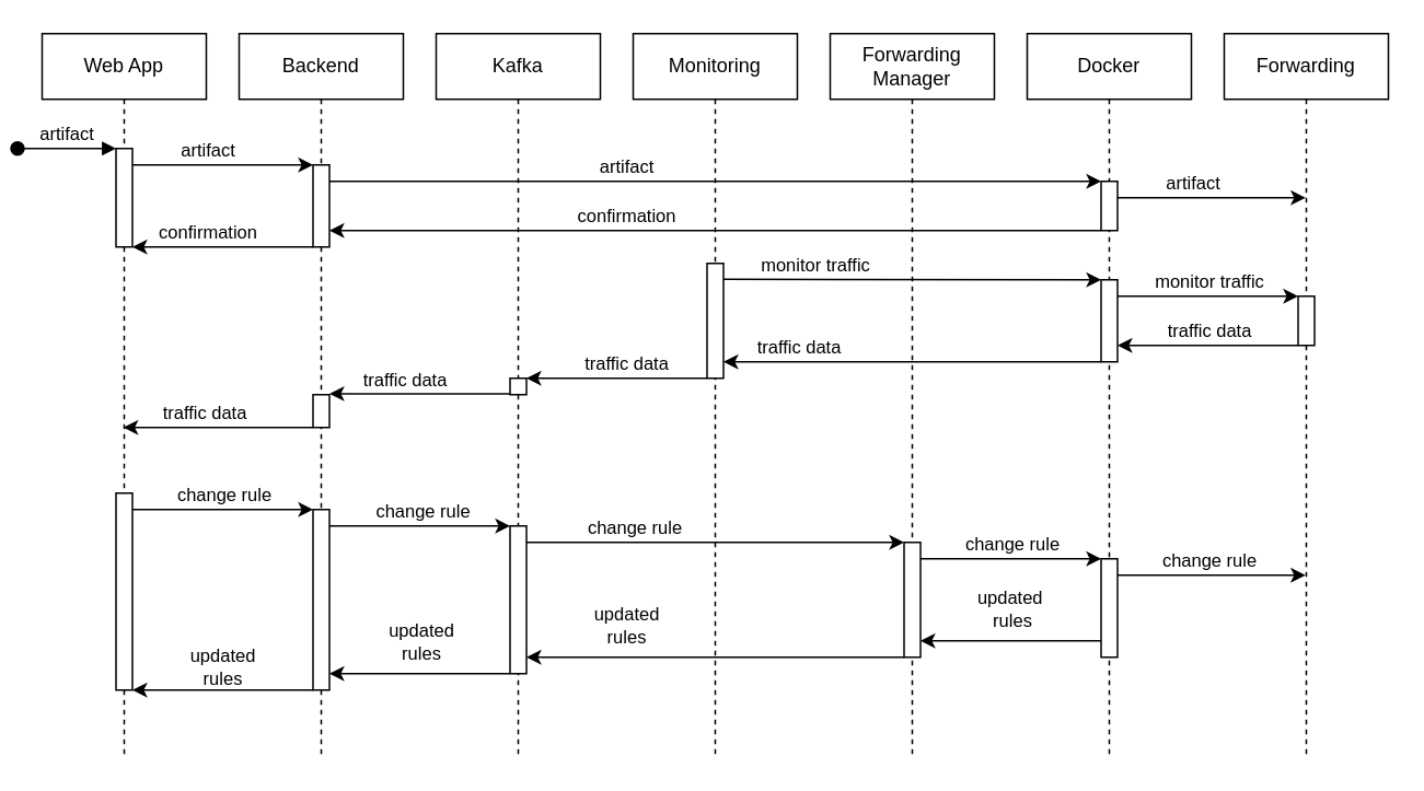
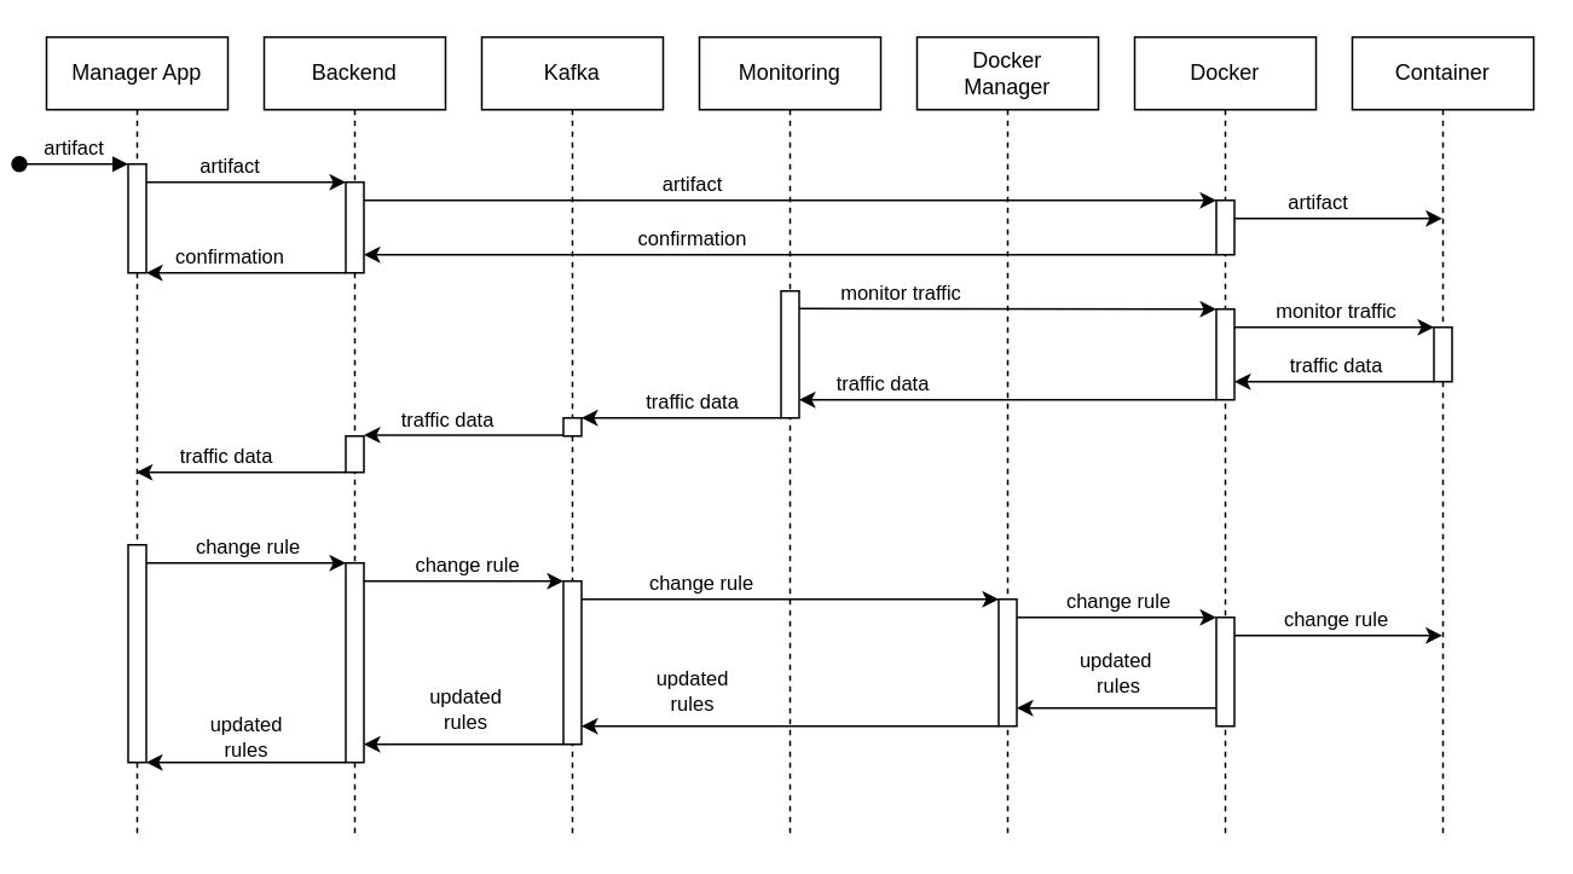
  <mxCell id="0" />
  <mxCell id="1" parent="0" />
- <mxCell id="2" value="Web App" style="shape=umlLifeline;perimeter=lifelinePerimeter;whiteSpace=wrap;html=1;container=0;dropTarget=0;collapsible=0;recursiveResize=0;outlineConnect=0;portConstraint=eastwest;newEdgeStyle={&quot;edgeStyle&quot;:&quot;elbowEdgeStyle&quot;,&quot;elbow&quot;:&quot;vertical&quot;,&quot;curved&quot;:0,&quot;rounded&quot;:0};" parent="1" vertex="1"><mxGeometry x="20" y="20" width="100" height="440" as="geometry" /></mxCell>
+ <mxCell id="2" value="Manager App" style="shape=umlLifeline;perimeter=lifelinePerimeter;whiteSpace=wrap;html=1;container=0;dropTarget=0;collapsible=0;recursiveResize=0;outlineConnect=0;portConstraint=eastwest;newEdgeStyle={&quot;edgeStyle&quot;:&quot;elbowEdgeStyle&quot;,&quot;elbow&quot;:&quot;vertical&quot;,&quot;curved&quot;:0,&quot;rounded&quot;:0};" parent="1" vertex="1"><mxGeometry x="20" y="20" width="100" height="440" as="geometry" /></mxCell>
  <mxCell id="3" value="" style="html=1;points=[];perimeter=orthogonalPerimeter;outlineConnect=0;targetShapes=umlLifeline;portConstraint=eastwest;newEdgeStyle={&quot;edgeStyle&quot;:&quot;elbowEdgeStyle&quot;,&quot;elbow&quot;:&quot;vertical&quot;,&quot;curved&quot;:0,&quot;rounded&quot;:0};" parent="2" vertex="1"><mxGeometry x="45" y="70" width="10" height="60" as="geometry" /></mxCell>
  <mxCell id="4" value="artifact" style="html=1;verticalAlign=bottom;startArrow=oval;endArrow=block;startSize=8;edgeStyle=elbowEdgeStyle;elbow=vertical;curved=0;rounded=0;" parent="2" target="3" edge="1"><mxGeometry relative="1" as="geometry"><mxPoint x="-15" y="70" as="sourcePoint" /></mxGeometry></mxCell>
  <mxCell id="5" value="" style="html=1;points=[];perimeter=orthogonalPerimeter;outlineConnect=0;targetShapes=umlLifeline;portConstraint=eastwest;newEdgeStyle={&quot;edgeStyle&quot;:&quot;elbowEdgeStyle&quot;,&quot;elbow&quot;:&quot;vertical&quot;,&quot;curved&quot;:0,&quot;rounded&quot;:0};" vertex="1" parent="2"><mxGeometry x="45" y="280" width="10" height="120" as="geometry" /></mxCell>
  <mxCell id="6" value="Backend" style="shape=umlLifeline;perimeter=lifelinePerimeter;whiteSpace=wrap;html=1;container=0;dropTarget=0;collapsible=0;recursiveResize=0;outlineConnect=0;portConstraint=eastwest;newEdgeStyle={&quot;edgeStyle&quot;:&quot;elbowEdgeStyle&quot;,&quot;elbow&quot;:&quot;vertical&quot;,&quot;curved&quot;:0,&quot;rounded&quot;:0};" parent="1" vertex="1"><mxGeometry x="140" y="20" width="100" height="440" as="geometry" /></mxCell>
  <mxCell id="7" value="" style="html=1;points=[];perimeter=orthogonalPerimeter;outlineConnect=0;targetShapes=umlLifeline;portConstraint=eastwest;newEdgeStyle={&quot;edgeStyle&quot;:&quot;elbowEdgeStyle&quot;,&quot;elbow&quot;:&quot;vertical&quot;,&quot;curved&quot;:0,&quot;rounded&quot;:0};" parent="6" vertex="1"><mxGeometry x="45" y="80" width="10" height="50" as="geometry" /></mxCell>
  <mxCell id="8" value="" style="html=1;points=[];perimeter=orthogonalPerimeter;outlineConnect=0;targetShapes=umlLifeline;portConstraint=eastwest;newEdgeStyle={&quot;edgeStyle&quot;:&quot;elbowEdgeStyle&quot;,&quot;elbow&quot;:&quot;vertical&quot;,&quot;curved&quot;:0,&quot;rounded&quot;:0};" vertex="1" parent="6"><mxGeometry x="45" y="220" width="10" height="20" as="geometry" /></mxCell>
  <mxCell id="9" value="" style="html=1;points=[];perimeter=orthogonalPerimeter;outlineConnect=0;targetShapes=umlLifeline;portConstraint=eastwest;newEdgeStyle={&quot;edgeStyle&quot;:&quot;elbowEdgeStyle&quot;,&quot;elbow&quot;:&quot;vertical&quot;,&quot;curved&quot;:0,&quot;rounded&quot;:0};" vertex="1" parent="6"><mxGeometry x="45" y="290" width="10" height="110" as="geometry" /></mxCell>
  <mxCell id="10" value="Docker" style="shape=umlLifeline;perimeter=lifelinePerimeter;whiteSpace=wrap;html=1;container=0;dropTarget=0;collapsible=0;recursiveResize=0;outlineConnect=0;portConstraint=eastwest;newEdgeStyle={&quot;edgeStyle&quot;:&quot;elbowEdgeStyle&quot;,&quot;elbow&quot;:&quot;vertical&quot;,&quot;curved&quot;:0,&quot;rounded&quot;:0};" vertex="1" parent="1"><mxGeometry x="620" y="20" width="100" height="440" as="geometry" /></mxCell>
  <mxCell id="11" value="" style="html=1;points=[];perimeter=orthogonalPerimeter;outlineConnect=0;targetShapes=umlLifeline;portConstraint=eastwest;newEdgeStyle={&quot;edgeStyle&quot;:&quot;elbowEdgeStyle&quot;,&quot;elbow&quot;:&quot;vertical&quot;,&quot;curved&quot;:0,&quot;rounded&quot;:0};" vertex="1" parent="10"><mxGeometry x="45" y="90" width="10" height="30" as="geometry" /></mxCell>
  <mxCell id="12" value="" style="html=1;points=[];perimeter=orthogonalPerimeter;outlineConnect=0;targetShapes=umlLifeline;portConstraint=eastwest;newEdgeStyle={&quot;edgeStyle&quot;:&quot;elbowEdgeStyle&quot;,&quot;elbow&quot;:&quot;vertical&quot;,&quot;curved&quot;:0,&quot;rounded&quot;:0};" vertex="1" parent="10"><mxGeometry x="45" y="150" width="10" height="50" as="geometry" /></mxCell>
  <mxCell id="13" value="" style="html=1;points=[];perimeter=orthogonalPerimeter;outlineConnect=0;targetShapes=umlLifeline;portConstraint=eastwest;newEdgeStyle={&quot;edgeStyle&quot;:&quot;elbowEdgeStyle&quot;,&quot;elbow&quot;:&quot;vertical&quot;,&quot;curved&quot;:0,&quot;rounded&quot;:0};" vertex="1" parent="10"><mxGeometry x="45" y="320" width="10" height="60" as="geometry" /></mxCell>
  <mxCell id="14" value="Monitoring" style="shape=umlLifeline;perimeter=lifelinePerimeter;whiteSpace=wrap;html=1;container=0;dropTarget=0;collapsible=0;recursiveResize=0;outlineConnect=0;portConstraint=eastwest;newEdgeStyle={&quot;edgeStyle&quot;:&quot;elbowEdgeStyle&quot;,&quot;elbow&quot;:&quot;vertical&quot;,&quot;curved&quot;:0,&quot;rounded&quot;:0};" vertex="1" parent="1"><mxGeometry x="380" y="20" width="100" height="440" as="geometry" /></mxCell>
  <mxCell id="15" value="" style="html=1;points=[];perimeter=orthogonalPerimeter;outlineConnect=0;targetShapes=umlLifeline;portConstraint=eastwest;newEdgeStyle={&quot;edgeStyle&quot;:&quot;elbowEdgeStyle&quot;,&quot;elbow&quot;:&quot;vertical&quot;,&quot;curved&quot;:0,&quot;rounded&quot;:0};" vertex="1" parent="14"><mxGeometry x="45" y="140" width="10" height="70" as="geometry" /></mxCell>
- <mxCell id="16" value="Forwarding&lt;br&gt;Manager" style="shape=umlLifeline;perimeter=lifelinePerimeter;whiteSpace=wrap;html=1;container=0;dropTarget=0;collapsible=0;recursiveResize=0;outlineConnect=0;portConstraint=eastwest;newEdgeStyle={&quot;edgeStyle&quot;:&quot;elbowEdgeStyle&quot;,&quot;elbow&quot;:&quot;vertical&quot;,&quot;curved&quot;:0,&quot;rounded&quot;:0};" vertex="1" parent="1"><mxGeometry x="500" y="20" width="100" height="440" as="geometry" /></mxCell>
+ <mxCell id="16" value="Docker&lt;br&gt;Manager" style="shape=umlLifeline;perimeter=lifelinePerimeter;whiteSpace=wrap;html=1;container=0;dropTarget=0;collapsible=0;recursiveResize=0;outlineConnect=0;portConstraint=eastwest;newEdgeStyle={&quot;edgeStyle&quot;:&quot;elbowEdgeStyle&quot;,&quot;elbow&quot;:&quot;vertical&quot;,&quot;curved&quot;:0,&quot;rounded&quot;:0};" vertex="1" parent="1"><mxGeometry x="500" y="20" width="100" height="440" as="geometry" /></mxCell>
  <mxCell id="17" value="" style="html=1;points=[];perimeter=orthogonalPerimeter;outlineConnect=0;targetShapes=umlLifeline;portConstraint=eastwest;newEdgeStyle={&quot;edgeStyle&quot;:&quot;elbowEdgeStyle&quot;,&quot;elbow&quot;:&quot;vertical&quot;,&quot;curved&quot;:0,&quot;rounded&quot;:0};" vertex="1" parent="16"><mxGeometry x="45" y="310" width="10" height="70" as="geometry" /></mxCell>
- <mxCell id="18" value="Forwarding" style="shape=umlLifeline;perimeter=lifelinePerimeter;whiteSpace=wrap;html=1;container=0;dropTarget=0;collapsible=0;recursiveResize=0;outlineConnect=0;portConstraint=eastwest;newEdgeStyle={&quot;edgeStyle&quot;:&quot;elbowEdgeStyle&quot;,&quot;elbow&quot;:&quot;vertical&quot;,&quot;curved&quot;:0,&quot;rounded&quot;:0};" vertex="1" parent="1"><mxGeometry x="740" y="20" width="100" height="440" as="geometry" /></mxCell>
+ <mxCell id="18" value="Container" style="shape=umlLifeline;perimeter=lifelinePerimeter;whiteSpace=wrap;html=1;container=0;dropTarget=0;collapsible=0;recursiveResize=0;outlineConnect=0;portConstraint=eastwest;newEdgeStyle={&quot;edgeStyle&quot;:&quot;elbowEdgeStyle&quot;,&quot;elbow&quot;:&quot;vertical&quot;,&quot;curved&quot;:0,&quot;rounded&quot;:0};" vertex="1" parent="1"><mxGeometry x="740" y="20" width="100" height="440" as="geometry" /></mxCell>
  <mxCell id="19" value="" style="html=1;points=[];perimeter=orthogonalPerimeter;outlineConnect=0;targetShapes=umlLifeline;portConstraint=eastwest;newEdgeStyle={&quot;edgeStyle&quot;:&quot;elbowEdgeStyle&quot;,&quot;elbow&quot;:&quot;vertical&quot;,&quot;curved&quot;:0,&quot;rounded&quot;:0};" vertex="1" parent="18"><mxGeometry x="45" y="160" width="10" height="30" as="geometry" /></mxCell>
  <mxCell id="20" style="edgeStyle=elbowEdgeStyle;rounded=0;orthogonalLoop=1;jettySize=auto;html=1;elbow=vertical;curved=0;" edge="1" parent="1" source="3" target="7"><mxGeometry relative="1" as="geometry"><Array as="points"><mxPoint x="150" y="100" /></Array></mxGeometry></mxCell>
  <mxCell id="21" value="artifact" style="edgeLabel;html=1;align=center;verticalAlign=middle;resizable=0;points=[];" vertex="1" connectable="0" parent="20"><mxGeometry x="0.073" relative="1" as="geometry"><mxPoint x="-14" y="-10" as="offset" /></mxGeometry></mxCell>
  <mxCell id="22" value="" style="edgeStyle=elbowEdgeStyle;rounded=0;orthogonalLoop=1;jettySize=auto;html=1;elbow=vertical;curved=0;" edge="1" parent="1" source="7" target="11"><mxGeometry relative="1" as="geometry"><Array as="points"><mxPoint x="470" y="110" /></Array></mxGeometry></mxCell>
  <mxCell id="23" value="artifact" style="edgeLabel;html=1;align=center;verticalAlign=middle;resizable=0;points=[];" vertex="1" connectable="0" parent="22"><mxGeometry x="0.039" relative="1" as="geometry"><mxPoint x="-64" y="-10" as="offset" /></mxGeometry></mxCell>
  <mxCell id="24" value="" style="edgeStyle=elbowEdgeStyle;rounded=0;orthogonalLoop=1;jettySize=auto;html=1;elbow=vertical;curved=0;" edge="1" parent="1" source="11" target="18"><mxGeometry relative="1" as="geometry"><mxPoint x="785" y="120" as="targetPoint" /><Array as="points"><mxPoint x="690" y="120" /><mxPoint x="750" y="120" /><mxPoint x="760" y="120" /></Array></mxGeometry></mxCell>
  <mxCell id="25" value="artifact" style="edgeLabel;html=1;align=center;verticalAlign=middle;resizable=0;points=[];" vertex="1" connectable="0" parent="24"><mxGeometry x="-0.182" y="2" relative="1" as="geometry"><mxPoint x="-2" y="-8" as="offset" /></mxGeometry></mxCell>
  <mxCell id="26" value="" style="edgeStyle=elbowEdgeStyle;rounded=0;orthogonalLoop=1;jettySize=auto;html=1;elbow=vertical;curved=0;" edge="1" parent="1" source="11" target="7"><mxGeometry relative="1" as="geometry"><Array as="points"><mxPoint x="230" y="140" /></Array></mxGeometry></mxCell>
  <mxCell id="27" value="confirmation" style="edgeLabel;html=1;align=center;verticalAlign=middle;resizable=0;points=[];" vertex="1" connectable="0" parent="26"><mxGeometry x="-0.039" y="-1" relative="1" as="geometry"><mxPoint x="-64" y="-9" as="offset" /></mxGeometry></mxCell>
  <mxCell id="28" value="" style="edgeStyle=elbowEdgeStyle;rounded=0;orthogonalLoop=1;jettySize=auto;html=1;elbow=vertical;curved=0;" edge="1" parent="1"><mxGeometry relative="1" as="geometry"><mxPoint x="185" y="150" as="sourcePoint" /><mxPoint x="75" y="150" as="targetPoint" /></mxGeometry></mxCell>
  <mxCell id="29" value="confirmation" style="edgeLabel;html=1;align=center;verticalAlign=middle;resizable=0;points=[];" vertex="1" connectable="0" parent="28"><mxGeometry x="-0.24" relative="1" as="geometry"><mxPoint x="-23" y="-10" as="offset" /></mxGeometry></mxCell>
  <mxCell id="30" value="Kafka" style="shape=umlLifeline;perimeter=lifelinePerimeter;whiteSpace=wrap;html=1;container=0;dropTarget=0;collapsible=0;recursiveResize=0;outlineConnect=0;portConstraint=eastwest;newEdgeStyle={&quot;edgeStyle&quot;:&quot;elbowEdgeStyle&quot;,&quot;elbow&quot;:&quot;vertical&quot;,&quot;curved&quot;:0,&quot;rounded&quot;:0};" vertex="1" parent="1"><mxGeometry x="260" y="20" width="100" height="440" as="geometry" /></mxCell>
  <mxCell id="31" value="" style="html=1;points=[];perimeter=orthogonalPerimeter;outlineConnect=0;targetShapes=umlLifeline;portConstraint=eastwest;newEdgeStyle={&quot;edgeStyle&quot;:&quot;elbowEdgeStyle&quot;,&quot;elbow&quot;:&quot;vertical&quot;,&quot;curved&quot;:0,&quot;rounded&quot;:0};" vertex="1" parent="30"><mxGeometry x="45" y="210" width="10" height="10" as="geometry" /></mxCell>
  <mxCell id="32" value="" style="html=1;points=[];perimeter=orthogonalPerimeter;outlineConnect=0;targetShapes=umlLifeline;portConstraint=eastwest;newEdgeStyle={&quot;edgeStyle&quot;:&quot;elbowEdgeStyle&quot;,&quot;elbow&quot;:&quot;vertical&quot;,&quot;curved&quot;:0,&quot;rounded&quot;:0};" vertex="1" parent="30"><mxGeometry x="45" y="300" width="10" height="90" as="geometry" /></mxCell>
  <mxCell id="33" value="" style="edgeStyle=elbowEdgeStyle;rounded=0;orthogonalLoop=1;jettySize=auto;html=1;elbow=vertical;curved=0;" edge="1" parent="1"><mxGeometry relative="1" as="geometry"><mxPoint x="435" y="169.713" as="sourcePoint" /><mxPoint x="665" y="169.713" as="targetPoint" /></mxGeometry></mxCell>
  <mxCell id="34" value="monitor traffic" style="edgeLabel;html=1;align=center;verticalAlign=middle;resizable=0;points=[];" vertex="1" connectable="0" parent="33"><mxGeometry x="0.421" relative="1" as="geometry"><mxPoint x="-108" y="-10" as="offset" /></mxGeometry></mxCell>
  <mxCell id="35" value="" style="edgeStyle=elbowEdgeStyle;rounded=0;orthogonalLoop=1;jettySize=auto;html=1;elbow=vertical;curved=0;" edge="1" parent="1" source="12" target="19"><mxGeometry relative="1" as="geometry"><Array as="points"><mxPoint x="760" y="180" /></Array></mxGeometry></mxCell>
  <mxCell id="36" value="monitor traffic" style="edgeLabel;html=1;align=center;verticalAlign=middle;resizable=0;points=[];" vertex="1" connectable="0" parent="35"><mxGeometry x="0.216" y="-1" relative="1" as="geometry"><mxPoint x="-12" y="-11" as="offset" /></mxGeometry></mxCell>
  <mxCell id="37" value="" style="edgeStyle=elbowEdgeStyle;rounded=0;orthogonalLoop=1;jettySize=auto;html=1;elbow=vertical;curved=0;" edge="1" parent="1"><mxGeometry relative="1" as="geometry"><mxPoint x="785" y="209.997" as="sourcePoint" /><mxPoint x="675" y="209.997" as="targetPoint" /></mxGeometry></mxCell>
  <mxCell id="38" value="traffic data" style="edgeLabel;html=1;align=center;verticalAlign=middle;resizable=0;points=[];" vertex="1" connectable="0" parent="37"><mxGeometry x="-0.173" y="2" relative="1" as="geometry"><mxPoint x="-10" y="-12" as="offset" /></mxGeometry></mxCell>
  <mxCell id="39" value="" style="edgeStyle=elbowEdgeStyle;rounded=0;orthogonalLoop=1;jettySize=auto;html=1;elbow=vertical;curved=0;" edge="1" parent="1"><mxGeometry relative="1" as="geometry"><mxPoint x="665" y="219.997" as="sourcePoint" /><mxPoint x="435" y="219.997" as="targetPoint" /></mxGeometry></mxCell>
  <mxCell id="40" value="traffic data" style="edgeLabel;html=1;align=center;verticalAlign=middle;resizable=0;points=[];" vertex="1" connectable="0" parent="39"><mxGeometry x="-0.496" y="-1" relative="1" as="geometry"><mxPoint x="-127" y="-9" as="offset" /></mxGeometry></mxCell>
  <mxCell id="41" value="" style="edgeStyle=elbowEdgeStyle;rounded=0;orthogonalLoop=1;jettySize=auto;html=1;elbow=vertical;curved=0;" edge="1" parent="1" source="15" target="31"><mxGeometry relative="1" as="geometry"><Array as="points"><mxPoint x="400" y="230" /></Array></mxGeometry></mxCell>
  <mxCell id="42" value="traffic data" style="edgeLabel;html=1;align=center;verticalAlign=middle;resizable=0;points=[];" vertex="1" connectable="0" parent="41"><mxGeometry x="-0.33" y="-2" relative="1" as="geometry"><mxPoint x="-13" y="-8" as="offset" /></mxGeometry></mxCell>
  <mxCell id="43" value="" style="edgeStyle=elbowEdgeStyle;rounded=0;orthogonalLoop=1;jettySize=auto;html=1;elbow=vertical;curved=0;" edge="1" parent="1"><mxGeometry relative="1" as="geometry"><mxPoint x="305" y="239.43" as="sourcePoint" /><mxPoint x="195" y="239.43" as="targetPoint" /><Array as="points"><mxPoint x="240" y="239.43" /></Array></mxGeometry></mxCell>
  <mxCell id="44" value="traffic data" style="edgeLabel;html=1;align=center;verticalAlign=middle;resizable=0;points=[];" vertex="1" connectable="0" parent="43"><mxGeometry x="0.231" y="-1" relative="1" as="geometry"><mxPoint x="3" y="-8" as="offset" /></mxGeometry></mxCell>
  <mxCell id="45" value="" style="edgeStyle=elbowEdgeStyle;rounded=0;orthogonalLoop=1;jettySize=auto;html=1;elbow=vertical;curved=0;" edge="1" parent="1" target="2"><mxGeometry relative="1" as="geometry"><mxPoint x="185" y="259.997" as="sourcePoint" /><mxPoint x="75" y="259.997" as="targetPoint" /></mxGeometry></mxCell>
  <mxCell id="46" value="traffic data" style="edgeLabel;html=1;align=center;verticalAlign=middle;resizable=0;points=[];" vertex="1" connectable="0" parent="45"><mxGeometry x="-0.361" y="2" relative="1" as="geometry"><mxPoint x="-30" y="-12" as="offset" /></mxGeometry></mxCell>
  <mxCell id="47" value="" style="edgeStyle=elbowEdgeStyle;rounded=0;orthogonalLoop=1;jettySize=auto;html=1;elbow=vertical;curved=0;" edge="1" parent="1" source="5" target="9"><mxGeometry relative="1" as="geometry"><Array as="points"><mxPoint x="120" y="310" /></Array></mxGeometry></mxCell>
  <mxCell id="48" value="change rule" style="edgeLabel;html=1;align=center;verticalAlign=middle;resizable=0;points=[];" vertex="1" connectable="0" parent="47"><mxGeometry x="-0.144" y="2" relative="1" as="geometry"><mxPoint x="8" y="-8" as="offset" /></mxGeometry></mxCell>
  <mxCell id="49" value="" style="edgeStyle=elbowEdgeStyle;rounded=0;orthogonalLoop=1;jettySize=auto;html=1;elbow=vertical;curved=0;" edge="1" parent="1" source="9" target="32"><mxGeometry relative="1" as="geometry"><Array as="points"><mxPoint x="290" y="320" /></Array></mxGeometry></mxCell>
  <mxCell id="50" value="change rule" style="edgeLabel;html=1;align=center;verticalAlign=middle;resizable=0;points=[];" vertex="1" connectable="0" parent="49"><mxGeometry x="-0.207" y="1" relative="1" as="geometry"><mxPoint x="12" y="-9" as="offset" /></mxGeometry></mxCell>
  <mxCell id="51" value="" style="edgeStyle=elbowEdgeStyle;rounded=0;orthogonalLoop=1;jettySize=auto;html=1;elbow=vertical;curved=0;" edge="1" parent="1" source="32" target="17"><mxGeometry relative="1" as="geometry"><mxPoint x="430" y="350" as="targetPoint" /><Array as="points"><mxPoint x="490" y="330" /></Array></mxGeometry></mxCell>
  <mxCell id="52" value="change rule" style="edgeLabel;html=1;align=center;verticalAlign=middle;resizable=0;points=[];" vertex="1" connectable="0" parent="51"><mxGeometry x="0.081" relative="1" as="geometry"><mxPoint x="-59" y="-10" as="offset" /></mxGeometry></mxCell>
  <mxCell id="53" value="" style="edgeStyle=elbowEdgeStyle;rounded=0;orthogonalLoop=1;jettySize=auto;html=1;elbow=vertical;curved=0;" edge="1" parent="1" source="17" target="13"><mxGeometry relative="1" as="geometry"><Array as="points"><mxPoint x="590" y="340" /></Array></mxGeometry></mxCell>
  <mxCell id="54" value="change rule" style="edgeLabel;html=1;align=center;verticalAlign=middle;resizable=0;points=[];" vertex="1" connectable="0" parent="53"><mxGeometry x="0.42" y="1" relative="1" as="geometry"><mxPoint x="-23" y="-9" as="offset" /></mxGeometry></mxCell>
  <mxCell id="55" value="" style="edgeStyle=elbowEdgeStyle;rounded=0;orthogonalLoop=1;jettySize=auto;html=1;elbow=horizontal;curved=0;" edge="1" parent="1" source="13" target="18"><mxGeometry relative="1" as="geometry"><mxPoint x="785" y="374.862" as="targetPoint" /><Array as="points"><mxPoint x="730" y="350" /></Array></mxGeometry></mxCell>
  <mxCell id="56" value="change rule" style="edgeLabel;html=1;align=center;verticalAlign=middle;resizable=0;points=[];" vertex="1" connectable="0" parent="55"><mxGeometry x="-0.25" y="1" relative="1" as="geometry"><mxPoint x="12" y="-9" as="offset" /></mxGeometry></mxCell>
  <mxCell id="57" value="" style="edgeStyle=elbowEdgeStyle;rounded=0;orthogonalLoop=1;jettySize=auto;html=1;elbow=vertical;curved=0;" edge="1" parent="1" source="13" target="17"><mxGeometry relative="1" as="geometry"><Array as="points"><mxPoint x="620" y="390" /><mxPoint x="640" y="380" /></Array></mxGeometry></mxCell>
  <mxCell id="58" value="updated&amp;nbsp;&lt;br&gt;rules" style="edgeLabel;html=1;align=center;verticalAlign=middle;resizable=0;points=[];" vertex="1" connectable="0" parent="57"><mxGeometry x="-0.219" y="-1" relative="1" as="geometry"><mxPoint x="-12" y="-19" as="offset" /></mxGeometry></mxCell>
  <mxCell id="59" value="" style="edgeStyle=elbowEdgeStyle;rounded=0;orthogonalLoop=1;jettySize=auto;html=1;elbow=vertical;curved=0;" edge="1" parent="1"><mxGeometry relative="1" as="geometry"><mxPoint x="545" y="400.002" as="sourcePoint" /><mxPoint x="315" y="400.002" as="targetPoint" /></mxGeometry></mxCell>
  <mxCell id="60" value="updated&lt;br&gt;rules" style="edgeLabel;html=1;align=center;verticalAlign=middle;resizable=0;points=[];" vertex="1" connectable="0" parent="59"><mxGeometry x="-0.291" y="-1" relative="1" as="geometry"><mxPoint x="-88" y="-19" as="offset" /></mxGeometry></mxCell>
  <mxCell id="61" value="" style="edgeStyle=elbowEdgeStyle;rounded=0;orthogonalLoop=1;jettySize=auto;html=1;elbow=vertical;curved=0;" edge="1" parent="1" source="32" target="9"><mxGeometry relative="1" as="geometry"><Array as="points"><mxPoint x="270" y="410" /></Array></mxGeometry></mxCell>
  <mxCell id="62" value="updated&lt;br&gt;rules" style="edgeLabel;html=1;align=center;verticalAlign=middle;resizable=0;points=[];" vertex="1" connectable="0" parent="61"><mxGeometry x="0.006" y="-2" relative="1" as="geometry"><mxPoint y="-18" as="offset" /></mxGeometry></mxCell>
  <mxCell id="63" value="" style="edgeStyle=elbowEdgeStyle;rounded=0;orthogonalLoop=1;jettySize=auto;html=1;elbow=vertical;curved=0;" edge="1" parent="1"><mxGeometry relative="1" as="geometry"><mxPoint x="185" y="419.997" as="sourcePoint" /><mxPoint x="75" y="419.997" as="targetPoint" /></mxGeometry></mxCell>
  <mxCell id="64" value="updated&lt;br&gt;rules" style="edgeLabel;html=1;align=center;verticalAlign=middle;resizable=0;points=[];" vertex="1" connectable="0" parent="63"><mxGeometry x="0.119" y="-1" relative="1" as="geometry"><mxPoint x="6" y="-14" as="offset" /></mxGeometry></mxCell>
